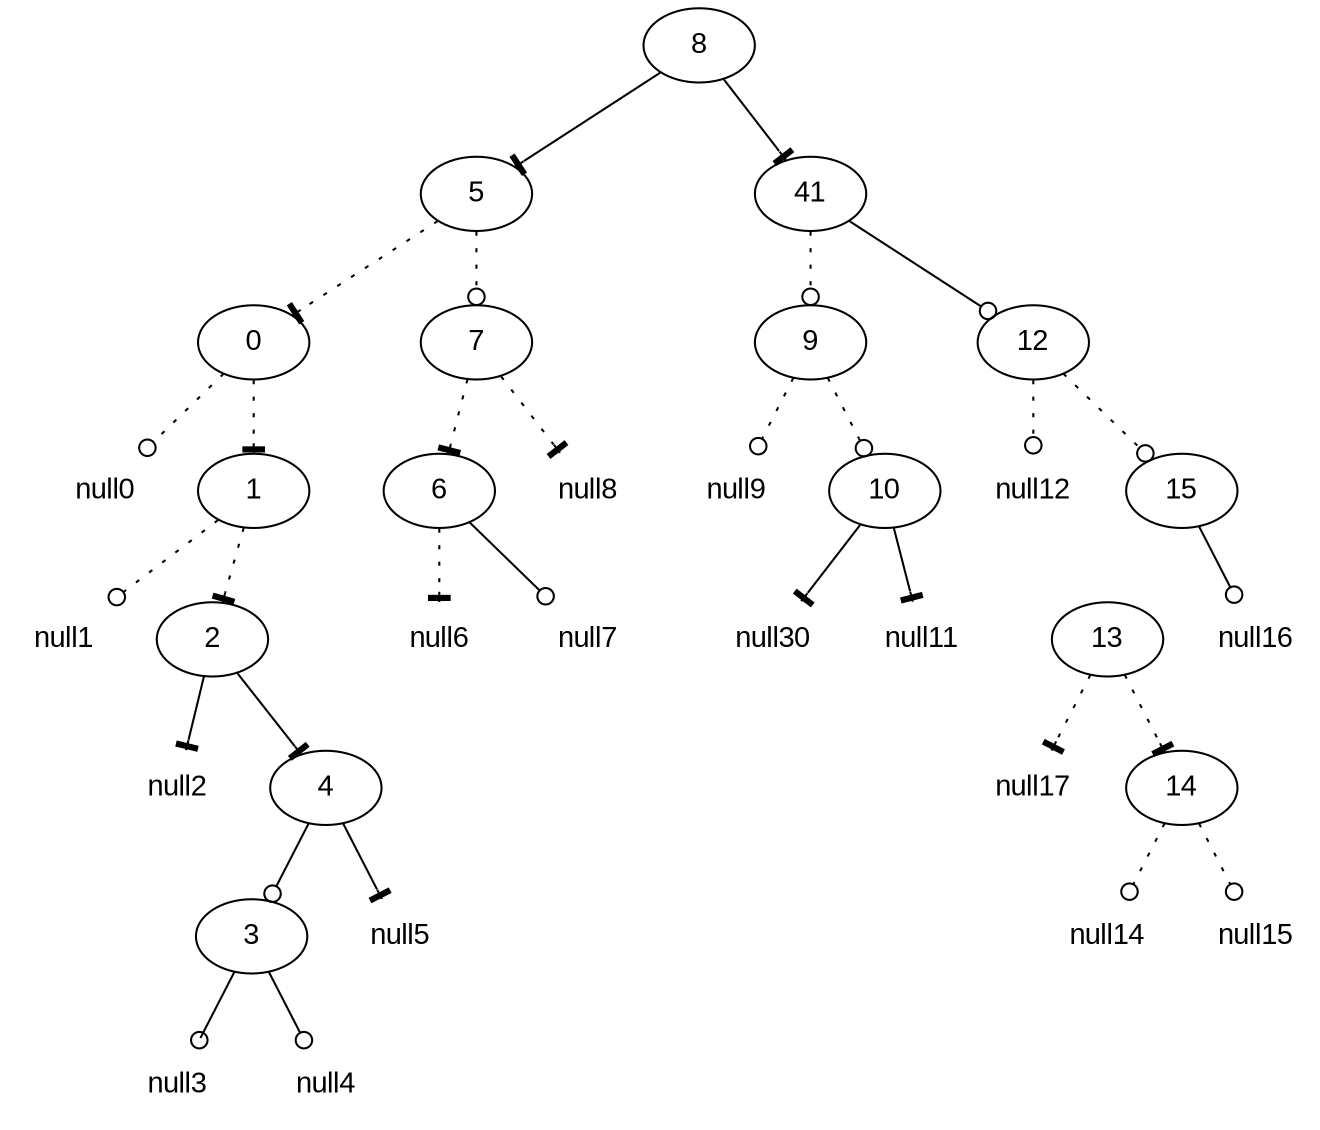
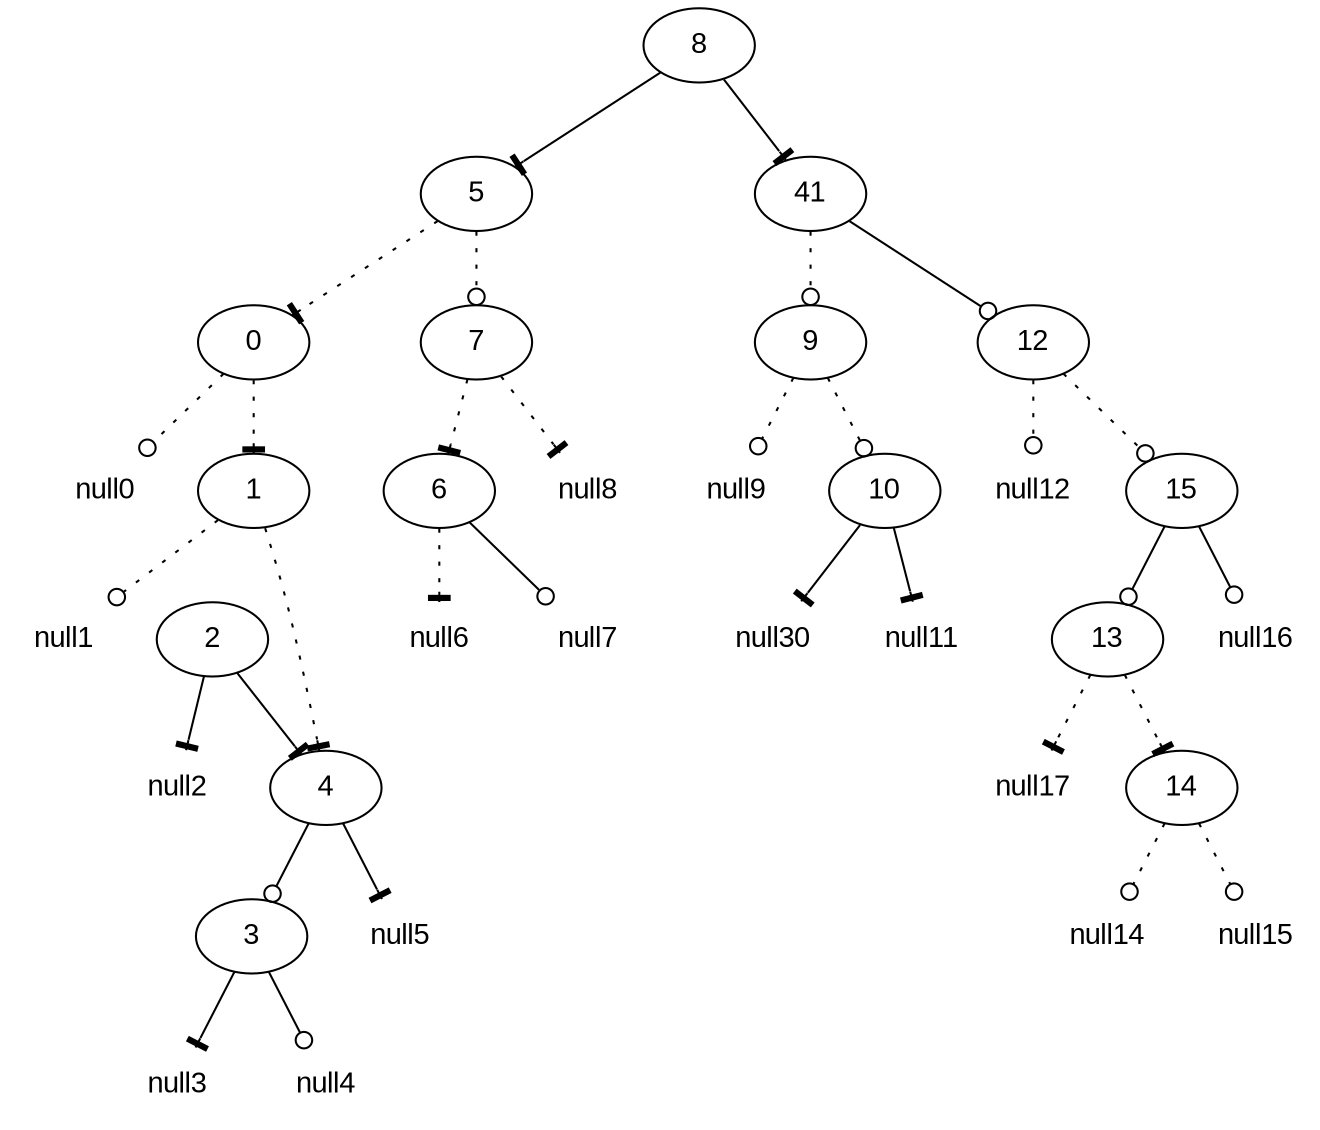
  digraph {
    ordering=out
    node [fontname=Arial shape=none]
    edge [arrowhead=tee style=dotted]
    8 [shape=""]
    5 [shape=""]
    n3 [label=41 shape=""]
    0 [shape=""]
    7 [shape=""]
    9 [shape=""]
    12 [shape=""]
    null0
    1 [shape=""]
    6 [shape=""]
    null8
    null1
    2 [shape=""]
    null2
    4 [shape=""]
    3 [shape=""]
    null5
    null3
    null4
    null6
    null7
    null9
    10 [shape=""]
    null12
    15 [shape=""]
    n26 [label=null30]
    null11
    13 [shape=""]
    null16
    n30 [label=null17]
    14 [shape=""]
    null14
    null15
    8 -> 5 [style=solid]
    8 -> n3 [style=solid]
    5 -> 0
    5 -> 7 [arrowhead=odot]
    n3 -> 9 [arrowhead=odot]
    n3 -> 12 [arrowhead=odot style=solid]
    0 -> null0 [arrowhead=odot]
    0 -> 1
    7 -> 6
    7 -> null8
    9 -> null9 [arrowhead=odot]
    9 -> 10 [arrowhead=odot]
    12 -> null12 [arrowhead=odot]
    12 -> 15 [arrowhead=odot]
    1 -> null1 [arrowhead=odot]
-   1 -> 2
+   1 -> 4
    6 -> null6
    6 -> null7 [arrowhead=odot style=solid]
    2 -> null2 [style=solid]
    2 -> 4 [style=solid]
    4 -> 3 [arrowhead=odot style=solid]
    4 -> null5 [style=solid]
-   3 -> null3 [arrowhead=odot style=solid]
+   3 -> null3 [style=solid]
    3 -> null4 [arrowhead=odot style=solid]
    10 -> n26 [style=solid]
    10 -> null11 [style=solid]
+   15 -> 13 [arrowhead=odot style=solid]
    15 -> null16 [arrowhead=odot style=solid]
    13 -> n30
    13 -> 14
    14 -> null14 [arrowhead=odot]
    14 -> null15 [arrowhead=odot]
  }
